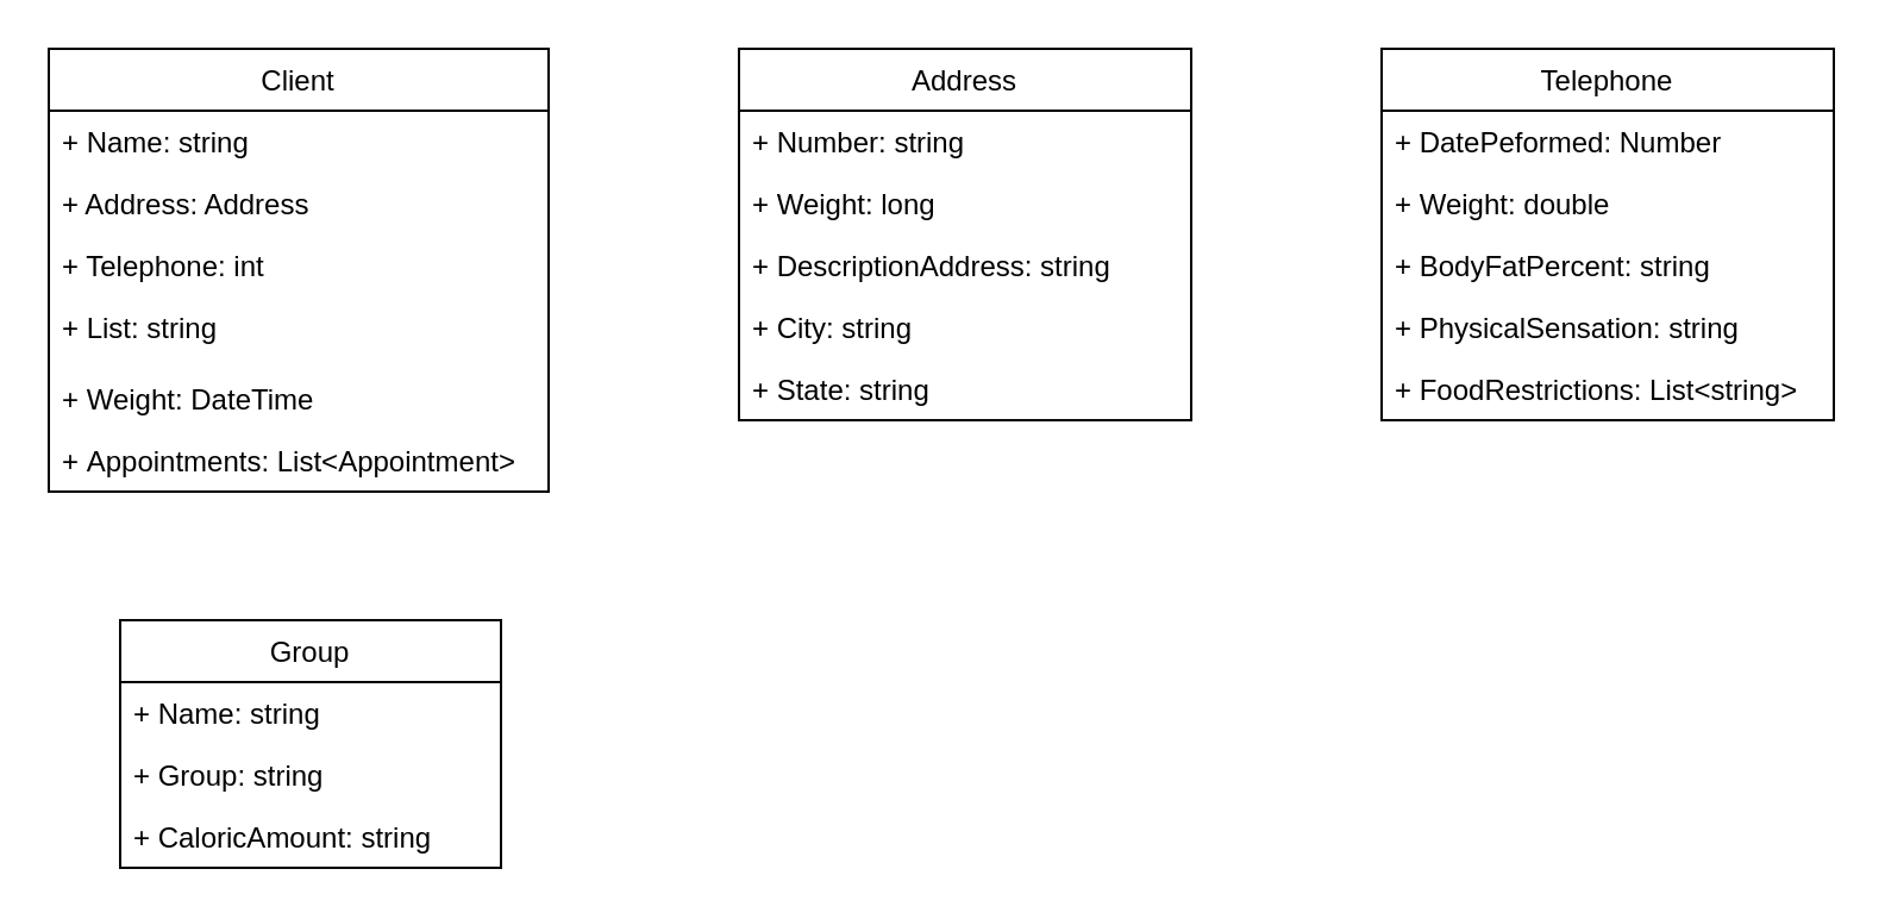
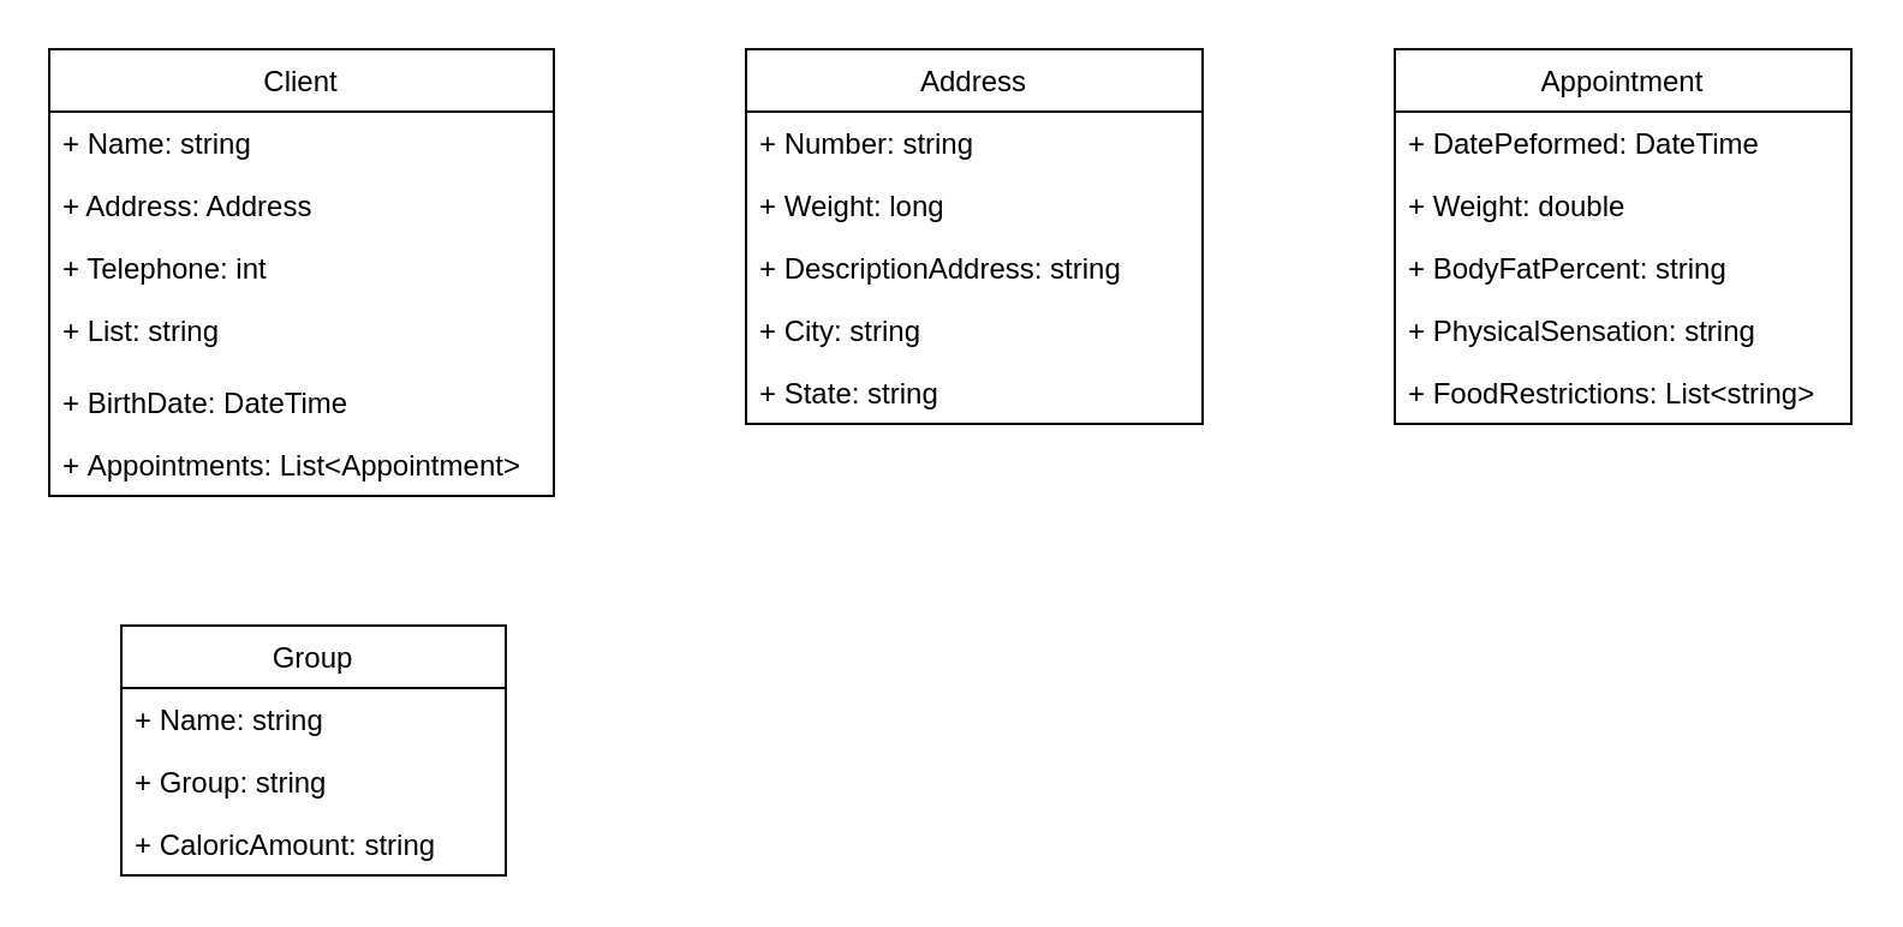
  <mxCell id="0" />
  <mxCell id="1" parent="0" />
  <mxCell id="2" value="Client" style="swimlane;fontStyle=0;childLayout=stackLayout;horizontal=1;startSize=26;fillColor=none;horizontalStack=0;resizeParent=1;resizeParentMax=0;resizeLast=0;collapsible=1;marginBottom=0;" vertex="1" parent="1"><mxGeometry x="20" y="20" width="210" height="186" as="geometry" /></mxCell>
  <mxCell id="3" value="+ Name: string" style="text;strokeColor=none;fillColor=none;align=left;verticalAlign=top;spacingLeft=4;spacingRight=4;overflow=hidden;rotatable=0;points=[[0,0.5],[1,0.5]];portConstraint=eastwest;" vertex="1" parent="2"><mxGeometry y="26" width="210" height="26" as="geometry" /></mxCell>
  <mxCell id="4" value="+ Address: Address" style="text;strokeColor=none;fillColor=none;align=left;verticalAlign=top;spacingLeft=4;spacingRight=4;overflow=hidden;rotatable=0;points=[[0,0.5],[1,0.5]];portConstraint=eastwest;" vertex="1" parent="2"><mxGeometry y="52" width="210" height="26" as="geometry" /></mxCell>
  <mxCell id="5" value="+ Telephone: int&#10;" style="text;strokeColor=none;fillColor=none;align=left;verticalAlign=top;spacingLeft=4;spacingRight=4;overflow=hidden;rotatable=0;points=[[0,0.5],[1,0.5]];portConstraint=eastwest;" vertex="1" parent="2"><mxGeometry y="78" width="210" height="26" as="geometry" /></mxCell>
  <mxCell id="6" value="+ List: string" style="text;strokeColor=none;fillColor=none;align=left;verticalAlign=top;spacingLeft=4;spacingRight=4;overflow=hidden;rotatable=0;points=[[0,0.5],[1,0.5]];portConstraint=eastwest;" vertex="1" parent="2"><mxGeometry y="104" width="210" height="30" as="geometry" /></mxCell>
- <mxCell id="7" value="+ Weight: DateTime" style="text;strokeColor=none;fillColor=none;align=left;verticalAlign=top;spacingLeft=4;spacingRight=4;overflow=hidden;rotatable=0;points=[[0,0.5],[1,0.5]];portConstraint=eastwest;" vertex="1" parent="2"><mxGeometry y="134" width="210" height="26" as="geometry" /></mxCell>
+ <mxCell id="7" value="+ BirthDate: DateTime" style="text;strokeColor=none;fillColor=none;align=left;verticalAlign=top;spacingLeft=4;spacingRight=4;overflow=hidden;rotatable=0;points=[[0,0.5],[1,0.5]];portConstraint=eastwest;" vertex="1" parent="2"><mxGeometry y="134" width="210" height="26" as="geometry" /></mxCell>
  <mxCell id="8" value="+ Appointments: List&lt;Appointment&gt;" style="text;strokeColor=none;fillColor=none;align=left;verticalAlign=top;spacingLeft=4;spacingRight=4;overflow=hidden;rotatable=0;points=[[0,0.5],[1,0.5]];portConstraint=eastwest;" vertex="1" parent="2"><mxGeometry y="160" width="210" height="26" as="geometry" /></mxCell>
  <mxCell id="9" value="Address" style="swimlane;fontStyle=0;childLayout=stackLayout;horizontal=1;startSize=26;fillColor=none;horizontalStack=0;resizeParent=1;resizeParentMax=0;resizeLast=0;collapsible=1;marginBottom=0;" vertex="1" parent="1"><mxGeometry x="310" y="20" width="190" height="156" as="geometry" /></mxCell>
  <mxCell id="10" value="+ Number: string" style="text;strokeColor=none;fillColor=none;align=left;verticalAlign=top;spacingLeft=4;spacingRight=4;overflow=hidden;rotatable=0;points=[[0,0.5],[1,0.5]];portConstraint=eastwest;" vertex="1" parent="9"><mxGeometry y="26" width="190" height="26" as="geometry" /></mxCell>
  <mxCell id="11" value="+ Weight: long" style="text;strokeColor=none;fillColor=none;align=left;verticalAlign=top;spacingLeft=4;spacingRight=4;overflow=hidden;rotatable=0;points=[[0,0.5],[1,0.5]];portConstraint=eastwest;" vertex="1" parent="9"><mxGeometry y="52" width="190" height="26" as="geometry" /></mxCell>
  <mxCell id="12" value="+ DescriptionAddress: string" style="text;strokeColor=none;fillColor=none;align=left;verticalAlign=top;spacingLeft=4;spacingRight=4;overflow=hidden;rotatable=0;points=[[0,0.5],[1,0.5]];portConstraint=eastwest;" vertex="1" parent="9"><mxGeometry y="78" width="190" height="26" as="geometry" /></mxCell>
  <mxCell id="13" value="+ City: string" style="text;strokeColor=none;fillColor=none;align=left;verticalAlign=top;spacingLeft=4;spacingRight=4;overflow=hidden;rotatable=0;points=[[0,0.5],[1,0.5]];portConstraint=eastwest;" vertex="1" parent="9"><mxGeometry y="104" width="190" height="26" as="geometry" /></mxCell>
  <mxCell id="14" value="+ State: string" style="text;strokeColor=none;fillColor=none;align=left;verticalAlign=top;spacingLeft=4;spacingRight=4;overflow=hidden;rotatable=0;points=[[0,0.5],[1,0.5]];portConstraint=eastwest;" vertex="1" parent="9"><mxGeometry y="130" width="190" height="26" as="geometry" /></mxCell>
- <mxCell id="15" value="Telephone" style="swimlane;fontStyle=0;childLayout=stackLayout;horizontal=1;startSize=26;fillColor=none;horizontalStack=0;resizeParent=1;resizeParentMax=0;resizeLast=0;collapsible=1;marginBottom=0;" vertex="1" parent="1"><mxGeometry x="580" y="20" width="190" height="156" as="geometry" /></mxCell>
- <mxCell id="16" value="+ DatePeformed: Number" style="text;strokeColor=none;fillColor=none;align=left;verticalAlign=top;spacingLeft=4;spacingRight=4;overflow=hidden;rotatable=0;points=[[0,0.5],[1,0.5]];portConstraint=eastwest;" vertex="1" parent="15"><mxGeometry y="26" width="190" height="26" as="geometry" /></mxCell>
+ <mxCell id="15" value="Appointment" style="swimlane;fontStyle=0;childLayout=stackLayout;horizontal=1;startSize=26;fillColor=none;horizontalStack=0;resizeParent=1;resizeParentMax=0;resizeLast=0;collapsible=1;marginBottom=0;" vertex="1" parent="1"><mxGeometry x="580" y="20" width="190" height="156" as="geometry" /></mxCell>
+ <mxCell id="16" value="+ DatePeformed: DateTime" style="text;strokeColor=none;fillColor=none;align=left;verticalAlign=top;spacingLeft=4;spacingRight=4;overflow=hidden;rotatable=0;points=[[0,0.5],[1,0.5]];portConstraint=eastwest;" vertex="1" parent="15"><mxGeometry y="26" width="190" height="26" as="geometry" /></mxCell>
  <mxCell id="17" value="+ Weight: double" style="text;strokeColor=none;fillColor=none;align=left;verticalAlign=top;spacingLeft=4;spacingRight=4;overflow=hidden;rotatable=0;points=[[0,0.5],[1,0.5]];portConstraint=eastwest;" vertex="1" parent="15"><mxGeometry y="52" width="190" height="26" as="geometry" /></mxCell>
  <mxCell id="18" value="+ BodyFatPercent: string" style="text;strokeColor=none;fillColor=none;align=left;verticalAlign=top;spacingLeft=4;spacingRight=4;overflow=hidden;rotatable=0;points=[[0,0.5],[1,0.5]];portConstraint=eastwest;" vertex="1" parent="15"><mxGeometry y="78" width="190" height="26" as="geometry" /></mxCell>
  <mxCell id="19" value="+ PhysicalSensation: string" style="text;strokeColor=none;fillColor=none;align=left;verticalAlign=top;spacingLeft=4;spacingRight=4;overflow=hidden;rotatable=0;points=[[0,0.5],[1,0.5]];portConstraint=eastwest;" vertex="1" parent="15"><mxGeometry y="104" width="190" height="26" as="geometry" /></mxCell>
  <mxCell id="20" value="+ FoodRestrictions: List&lt;string&gt;" style="text;strokeColor=none;fillColor=none;align=left;verticalAlign=top;spacingLeft=4;spacingRight=4;overflow=hidden;rotatable=0;points=[[0,0.5],[1,0.5]];portConstraint=eastwest;" vertex="1" parent="15"><mxGeometry y="130" width="190" height="26" as="geometry" /></mxCell>
  <mxCell id="21" value="Group" style="swimlane;fontStyle=0;childLayout=stackLayout;horizontal=1;startSize=26;fillColor=none;horizontalStack=0;resizeParent=1;resizeParentMax=0;resizeLast=0;collapsible=1;marginBottom=0;" vertex="1" parent="1"><mxGeometry x="50" y="260" width="160" height="104" as="geometry" /></mxCell>
  <mxCell id="22" value="+ Name: string" style="text;strokeColor=none;fillColor=none;align=left;verticalAlign=top;spacingLeft=4;spacingRight=4;overflow=hidden;rotatable=0;points=[[0,0.5],[1,0.5]];portConstraint=eastwest;" vertex="1" parent="21"><mxGeometry y="26" width="160" height="26" as="geometry" /></mxCell>
  <mxCell id="23" value="+ Group: string" style="text;strokeColor=none;fillColor=none;align=left;verticalAlign=top;spacingLeft=4;spacingRight=4;overflow=hidden;rotatable=0;points=[[0,0.5],[1,0.5]];portConstraint=eastwest;" vertex="1" parent="21"><mxGeometry y="52" width="160" height="26" as="geometry" /></mxCell>
  <mxCell id="24" value="+ CaloricAmount: string" style="text;strokeColor=none;fillColor=none;align=left;verticalAlign=top;spacingLeft=4;spacingRight=4;overflow=hidden;rotatable=0;points=[[0,0.5],[1,0.5]];portConstraint=eastwest;" vertex="1" parent="21"><mxGeometry y="78" width="160" height="26" as="geometry" /></mxCell>
